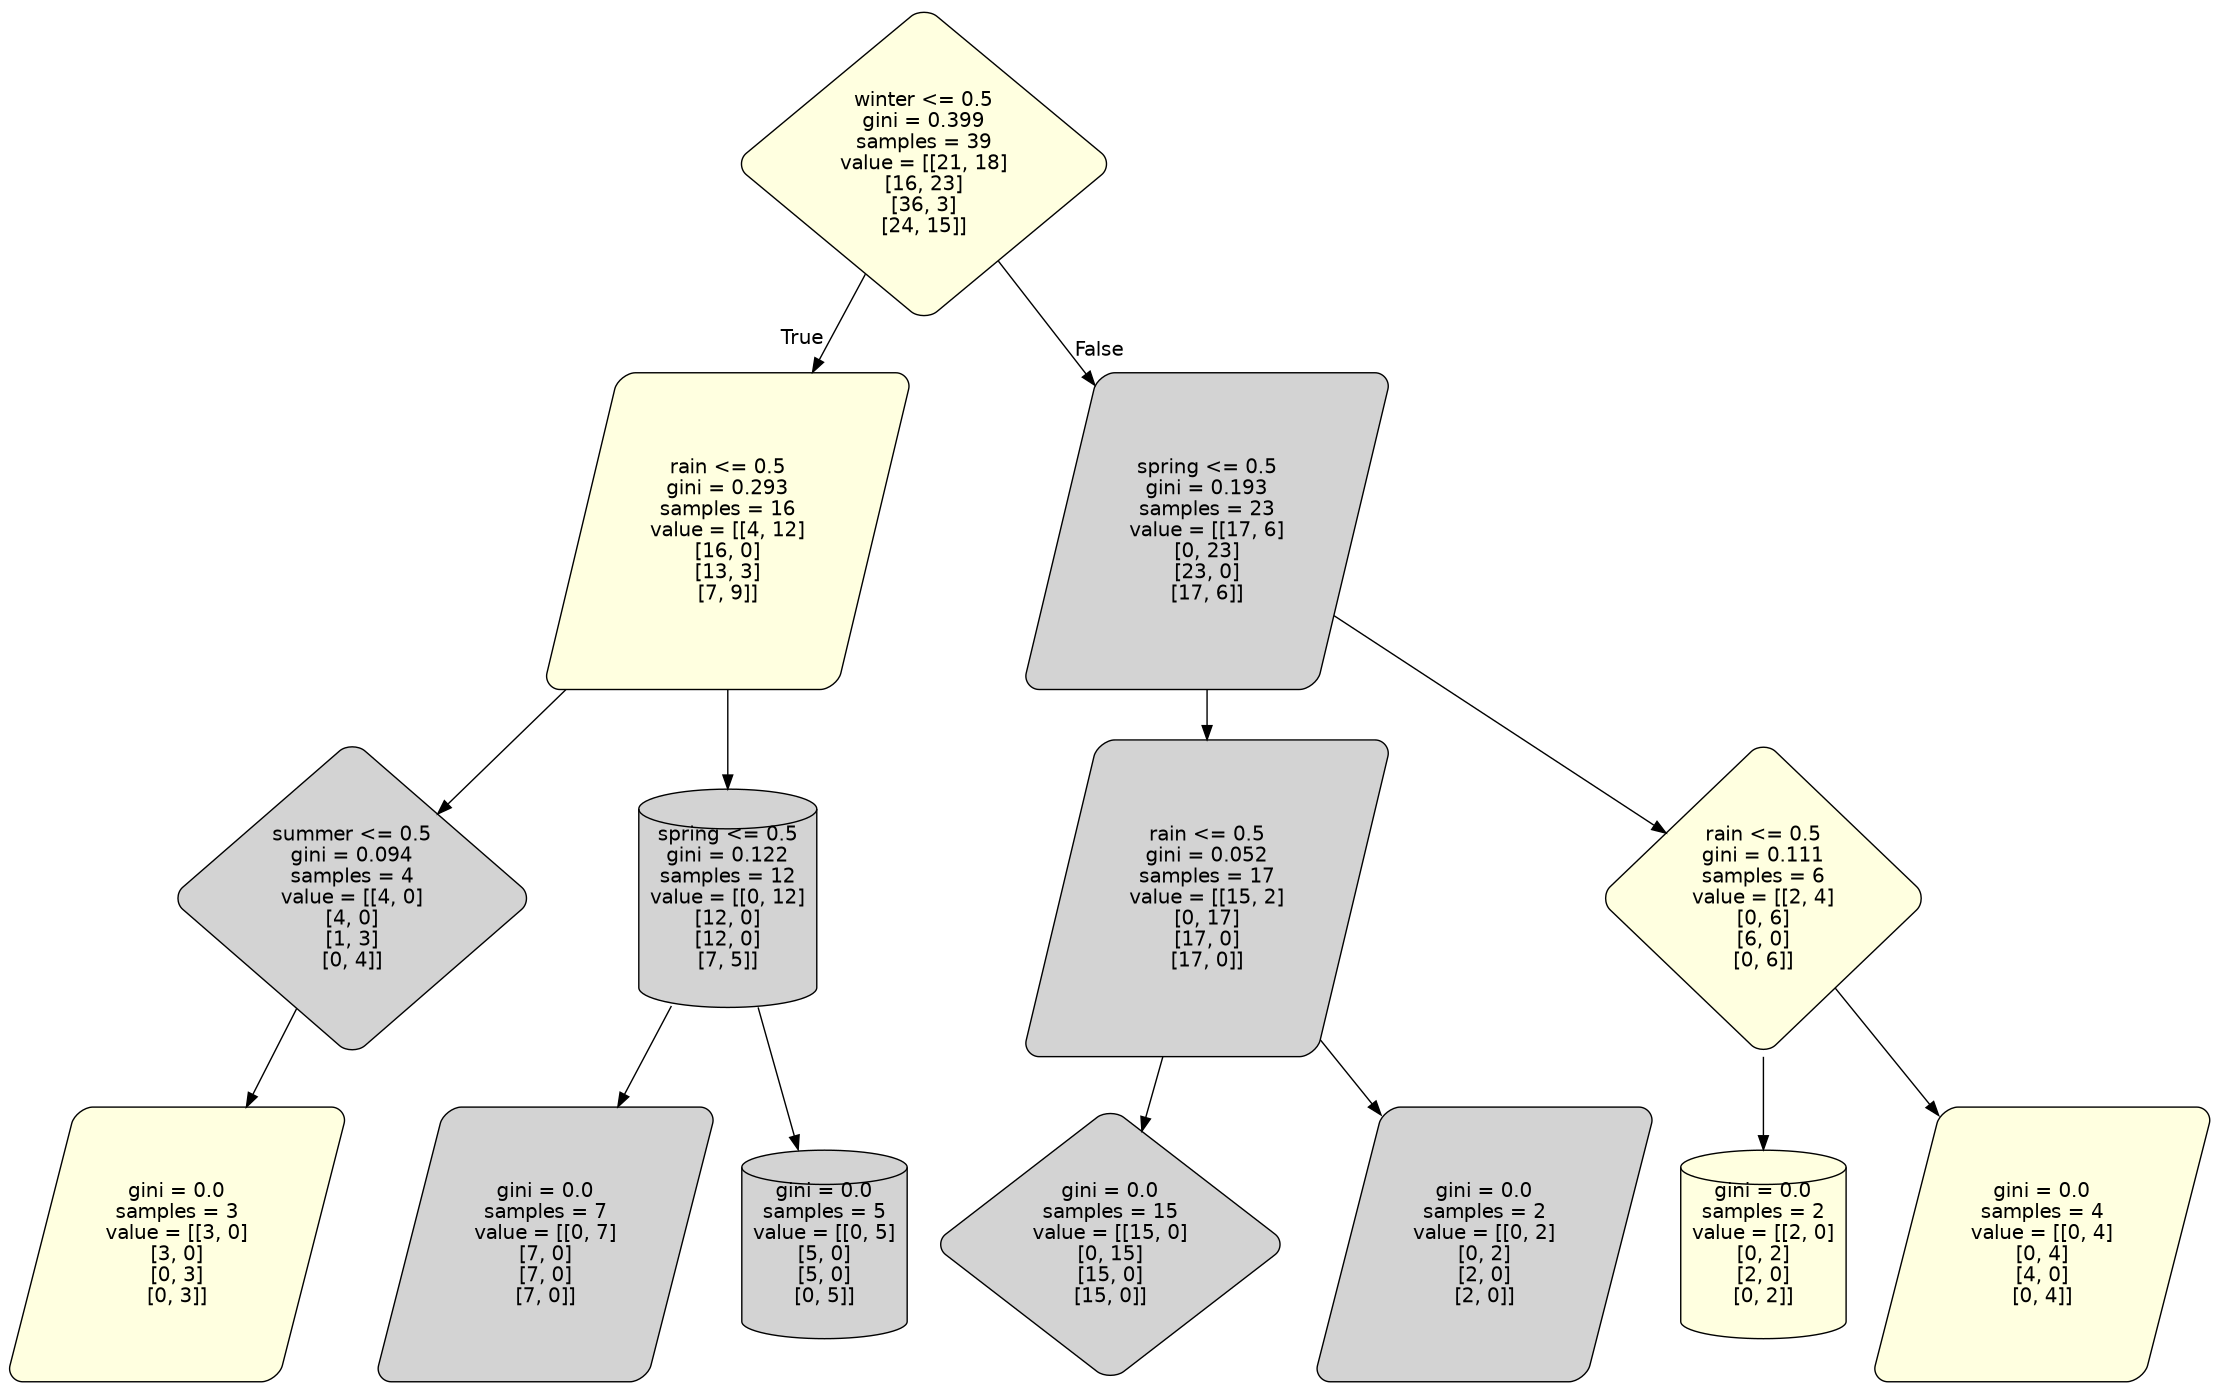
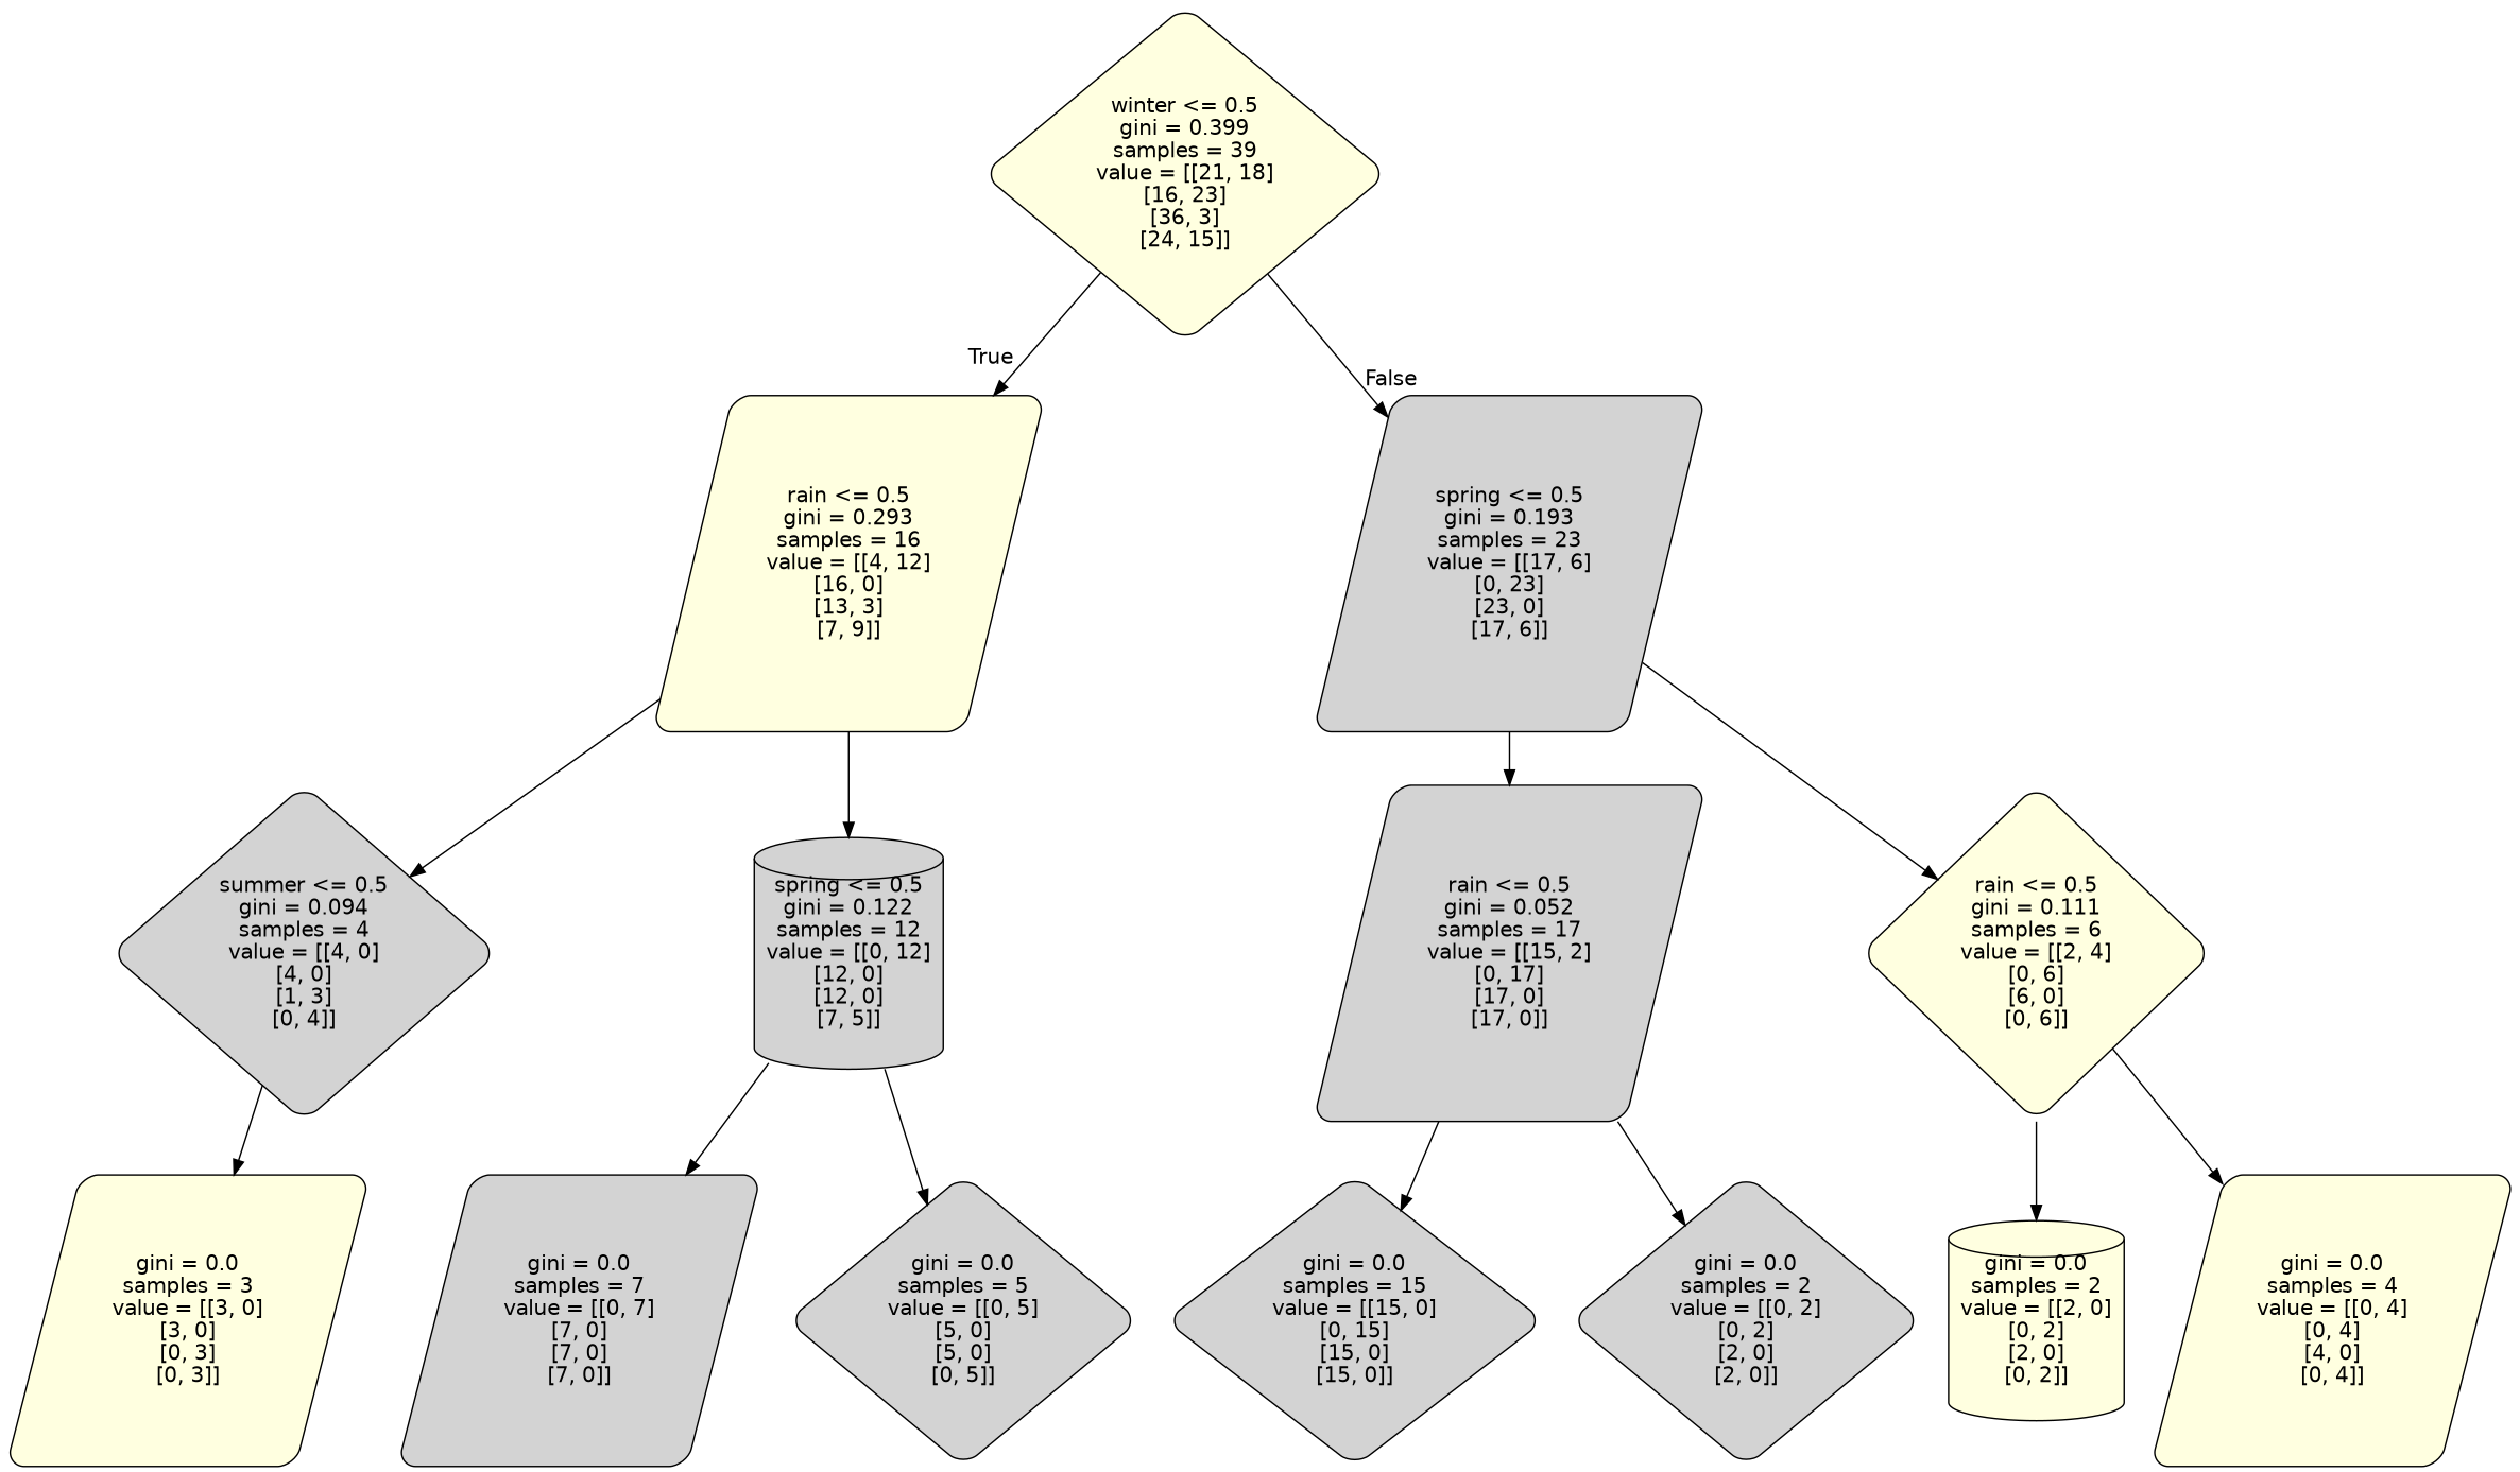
  digraph {
    node [color=black fillcolor=lightgrey fontname=helvetica shape=diamond style="filled, rounded"]
    edge [fontname=helvetica]
    n1 [fillcolor=lightyellow label="winter <= 0.5\ngini = 0.399\nsamples = 39\nvalue = [[21, 18]\n[16, 23]\n[36, 3]\n[24, 15]]"]
    n2 [fillcolor=lightyellow label="rain <= 0.5\ngini = 0.293\nsamples = 16\nvalue = [[4, 12]\n[16, 0]\n[13, 3]\n[7, 9]]" shape=parallelogram]
    n3 [label="spring <= 0.5\ngini = 0.193\nsamples = 23\nvalue = [[17, 6]\n[0, 23]\n[23, 0]\n[17, 6]]" shape=parallelogram]
    n4 [label="summer <= 0.5\ngini = 0.094\nsamples = 4\nvalue = [[4, 0]\n[4, 0]\n[1, 3]\n[0, 4]]"]
    n5 [label="spring <= 0.5\ngini = 0.122\nsamples = 12\nvalue = [[0, 12]\n[12, 0]\n[12, 0]\n[7, 5]]" shape=cylinder]
    n6 [label="rain <= 0.5\ngini = 0.052\nsamples = 17\nvalue = [[15, 2]\n[0, 17]\n[17, 0]\n[17, 0]]" shape=parallelogram]
    n7 [fillcolor=lightyellow label="rain <= 0.5\ngini = 0.111\nsamples = 6\nvalue = [[2, 4]\n[0, 6]\n[6, 0]\n[0, 6]]"]
    n8 [fillcolor=lightyellow label="gini = 0.0\nsamples = 3\nvalue = [[3, 0]\n[3, 0]\n[0, 3]\n[0, 3]]" shape=parallelogram]
    n9 [label="gini = 0.0\nsamples = 7\nvalue = [[0, 7]\n[7, 0]\n[7, 0]\n[7, 0]]" shape=parallelogram]
-   n10 [label="gini = 0.0\nsamples = 5\nvalue = [[0, 5]\n[5, 0]\n[5, 0]\n[0, 5]]" shape=cylinder]
+   n10 [label="gini = 0.0\nsamples = 5\nvalue = [[0, 5]\n[5, 0]\n[5, 0]\n[0, 5]]"]
    n11 [label="gini = 0.0\nsamples = 15\nvalue = [[15, 0]\n[0, 15]\n[15, 0]\n[15, 0]]"]
-   n12 [label="gini = 0.0\nsamples = 2\nvalue = [[0, 2]\n[0, 2]\n[2, 0]\n[2, 0]]" shape=parallelogram]
+   n12 [label="gini = 0.0\nsamples = 2\nvalue = [[0, 2]\n[0, 2]\n[2, 0]\n[2, 0]]"]
    n13 [fillcolor=lightyellow label="gini = 0.0\nsamples = 2\nvalue = [[2, 0]\n[0, 2]\n[2, 0]\n[0, 2]]" shape=cylinder]
    n14 [fillcolor=lightyellow label="gini = 0.0\nsamples = 4\nvalue = [[0, 4]\n[0, 4]\n[4, 0]\n[0, 4]]" shape=parallelogram]
    n1 -> n2 [headlabel=True labelangle=45 labeldistance=2.5]
    n1 -> n3 [headlabel=False labelangle=-45 labeldistance=2.5]
    n2 -> n4
    n2 -> n5
    n3 -> n6
    n3 -> n7
    n4 -> n8
    n5 -> n9
    n5 -> n10
    n6 -> n11
    n6 -> n12
    n7 -> n13
    n7 -> n14
  }
